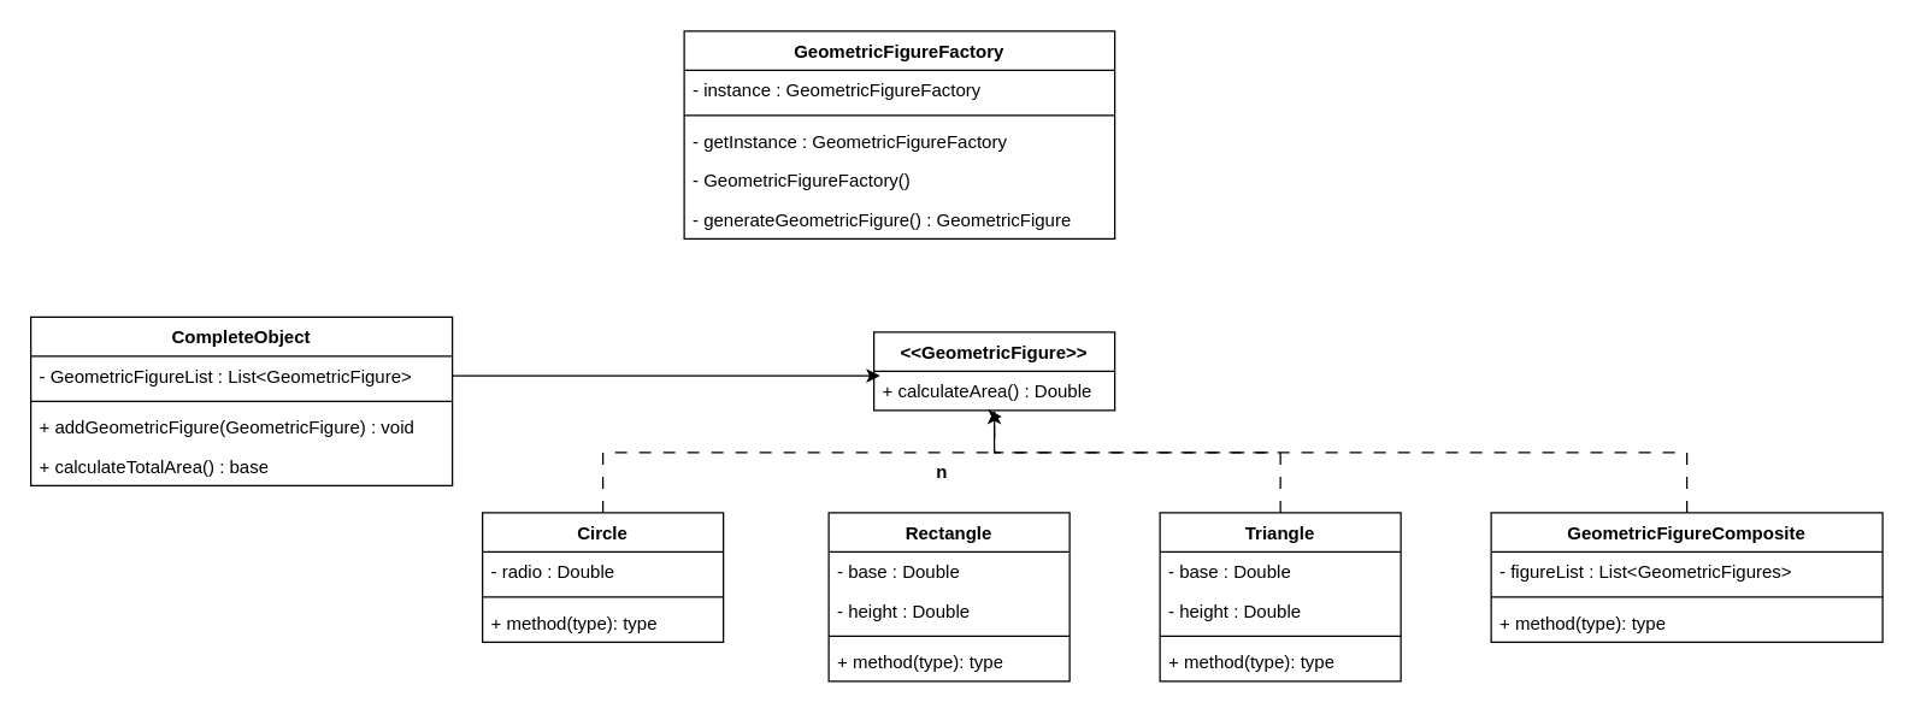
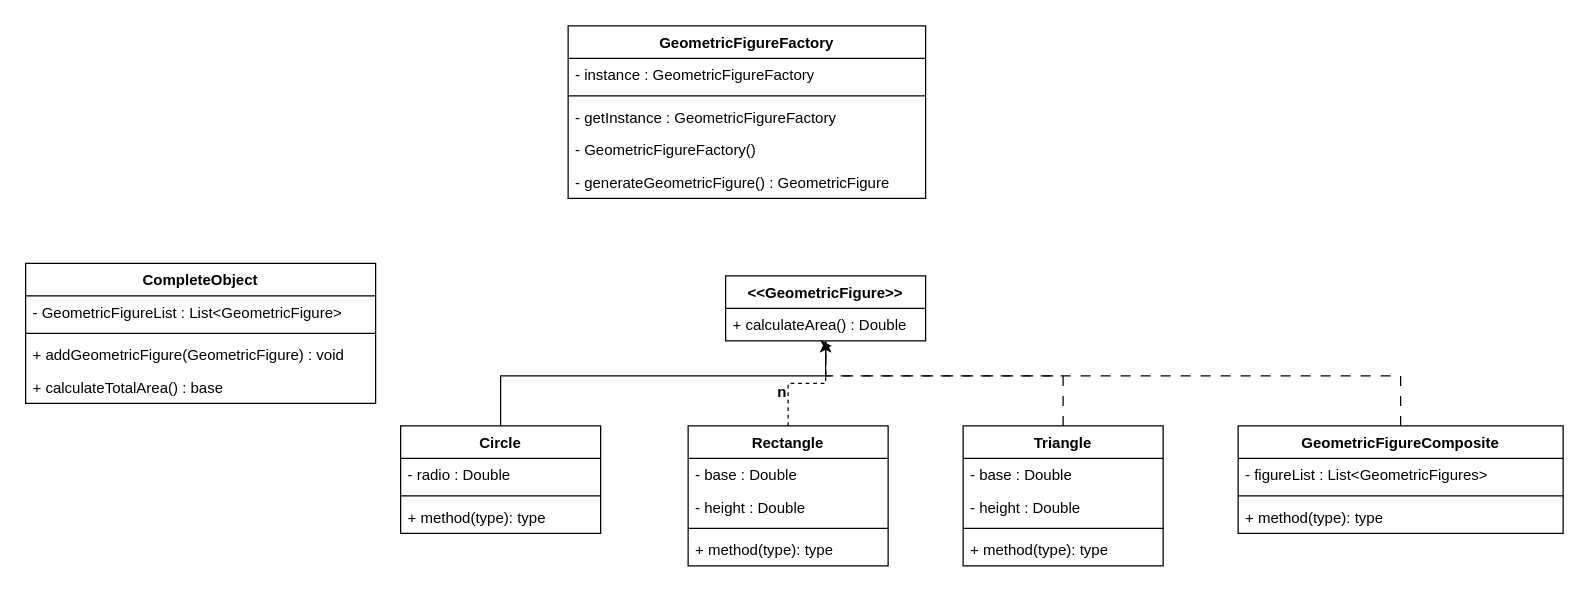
  <mxCell id="0" />
  <mxCell id="1" parent="0" />
  <mxCell id="2" value="CompleteObject" style="swimlane;fontStyle=1;align=center;verticalAlign=top;childLayout=stackLayout;horizontal=1;startSize=26;horizontalStack=0;resizeParent=1;resizeParentMax=0;resizeLast=0;collapsible=1;marginBottom=0;whiteSpace=wrap;html=1;" vertex="1" parent="1"><mxGeometry x="20" y="210" width="280" height="112" as="geometry" /></mxCell>
  <mxCell id="3" value="- GeometricFigureList : List&amp;lt;GeometricFigure&amp;gt;" style="text;strokeColor=none;fillColor=none;align=left;verticalAlign=top;spacingLeft=4;spacingRight=4;overflow=hidden;rotatable=0;points=[[0,0.5],[1,0.5]];portConstraint=eastwest;whiteSpace=wrap;html=1;" vertex="1" parent="2"><mxGeometry y="26" width="280" height="26" as="geometry" /></mxCell>
  <mxCell id="4" value="" style="line;strokeWidth=1;fillColor=none;align=left;verticalAlign=middle;spacingTop=-1;spacingLeft=3;spacingRight=3;rotatable=0;labelPosition=right;points=[];portConstraint=eastwest;strokeColor=inherit;" vertex="1" parent="2"><mxGeometry y="52" width="280" height="8" as="geometry" /></mxCell>
  <mxCell id="5" value="+ addGeometricFigure(GeometricFigure) : void" style="text;strokeColor=none;fillColor=none;align=left;verticalAlign=top;spacingLeft=4;spacingRight=4;overflow=hidden;rotatable=0;points=[[0,0.5],[1,0.5]];portConstraint=eastwest;whiteSpace=wrap;html=1;" vertex="1" parent="2"><mxGeometry y="60" width="280" height="26" as="geometry" /></mxCell>
  <mxCell id="6" value="+ calculateTotalArea() : base" style="text;strokeColor=none;fillColor=none;align=left;verticalAlign=top;spacingLeft=4;spacingRight=4;overflow=hidden;rotatable=0;points=[[0,0.5],[1,0.5]];portConstraint=eastwest;whiteSpace=wrap;html=1;" vertex="1" parent="2"><mxGeometry y="86" width="280" height="26" as="geometry" /></mxCell>
  <mxCell id="7" value="&amp;lt;&amp;lt;GeometricFigure&amp;gt;&amp;gt;" style="swimlane;fontStyle=1;align=center;verticalAlign=top;childLayout=stackLayout;horizontal=1;startSize=26;horizontalStack=0;resizeParent=1;resizeParentMax=0;resizeLast=0;collapsible=1;marginBottom=0;whiteSpace=wrap;html=1;" vertex="1" parent="1"><mxGeometry x="580" y="220" width="160" height="52" as="geometry" /></mxCell>
  <mxCell id="8" value="+ calculateArea() : Double" style="text;strokeColor=none;fillColor=none;align=left;verticalAlign=top;spacingLeft=4;spacingRight=4;overflow=hidden;rotatable=0;points=[[0,0.5],[1,0.5]];portConstraint=eastwest;whiteSpace=wrap;html=1;" vertex="1" parent="7"><mxGeometry y="26" width="160" height="26" as="geometry" /></mxCell>
- <mxCell id="9" style="edgeStyle=orthogonalEdgeStyle;rounded=0;orthogonalLoop=1;jettySize=auto;html=1;entryX=0.531;entryY=1.154;entryDx=0;entryDy=0;entryPerimeter=0;dashed=1;dashPattern=8 8;" edge="1" parent="1" source="10" target="8"><mxGeometry relative="1" as="geometry"><Array as="points"><mxPoint x="400" y="300" /><mxPoint x="660" y="300" /><mxPoint x="660" y="276" /></Array></mxGeometry></mxCell>
+ <mxCell id="9" style="edgeStyle=orthogonalEdgeStyle;rounded=0;orthogonalLoop=1;jettySize=auto;html=1;entryX=0.531;entryY=1.154;entryDx=0;entryDy=0;entryPerimeter=0;dashed=0;dashPattern=8 8;" edge="1" parent="1" source="10" target="8"><mxGeometry relative="1" as="geometry"><Array as="points"><mxPoint x="400" y="300" /><mxPoint x="660" y="300" /><mxPoint x="660" y="276" /></Array></mxGeometry></mxCell>
  <mxCell id="10" value="Circle" style="swimlane;fontStyle=1;align=center;verticalAlign=top;childLayout=stackLayout;horizontal=1;startSize=26;horizontalStack=0;resizeParent=1;resizeParentMax=0;resizeLast=0;collapsible=1;marginBottom=0;whiteSpace=wrap;html=1;" vertex="1" parent="1"><mxGeometry x="320" y="340" width="160" height="86" as="geometry" /></mxCell>
  <mxCell id="11" value="- radio : Double" style="text;strokeColor=none;fillColor=none;align=left;verticalAlign=top;spacingLeft=4;spacingRight=4;overflow=hidden;rotatable=0;points=[[0,0.5],[1,0.5]];portConstraint=eastwest;whiteSpace=wrap;html=1;" vertex="1" parent="10"><mxGeometry y="26" width="160" height="26" as="geometry" /></mxCell>
  <mxCell id="12" value="" style="line;strokeWidth=1;fillColor=none;align=left;verticalAlign=middle;spacingTop=-1;spacingLeft=3;spacingRight=3;rotatable=0;labelPosition=right;points=[];portConstraint=eastwest;strokeColor=inherit;" vertex="1" parent="10"><mxGeometry y="52" width="160" height="8" as="geometry" /></mxCell>
  <mxCell id="13" value="+ method(type): type" style="text;strokeColor=none;fillColor=none;align=left;verticalAlign=top;spacingLeft=4;spacingRight=4;overflow=hidden;rotatable=0;points=[[0,0.5],[1,0.5]];portConstraint=eastwest;whiteSpace=wrap;html=1;" vertex="1" parent="10"><mxGeometry y="60" width="160" height="26" as="geometry" /></mxCell>
+ <mxCell id="14" style="edgeStyle=orthogonalEdgeStyle;rounded=0;orthogonalLoop=1;jettySize=auto;html=1;dashed=1;" edge="1" parent="1" source="15" target="7"><mxGeometry relative="1" as="geometry"><Array as="points"><mxPoint x="630" y="306" /><mxPoint x="660" y="306" /></Array></mxGeometry></mxCell>
  <mxCell id="15" value="Rectangle" style="swimlane;fontStyle=1;align=center;verticalAlign=top;childLayout=stackLayout;horizontal=1;startSize=26;horizontalStack=0;resizeParent=1;resizeParentMax=0;resizeLast=0;collapsible=1;marginBottom=0;whiteSpace=wrap;html=1;" vertex="1" parent="1"><mxGeometry x="550" y="340" width="160" height="112" as="geometry" /></mxCell>
  <mxCell id="16" value="- base : Double" style="text;strokeColor=none;fillColor=none;align=left;verticalAlign=top;spacingLeft=4;spacingRight=4;overflow=hidden;rotatable=0;points=[[0,0.5],[1,0.5]];portConstraint=eastwest;whiteSpace=wrap;html=1;" vertex="1" parent="15"><mxGeometry y="26" width="160" height="26" as="geometry" /></mxCell>
  <mxCell id="17" value="- height : Double" style="text;strokeColor=none;fillColor=none;align=left;verticalAlign=top;spacingLeft=4;spacingRight=4;overflow=hidden;rotatable=0;points=[[0,0.5],[1,0.5]];portConstraint=eastwest;whiteSpace=wrap;html=1;" vertex="1" parent="15"><mxGeometry y="52" width="160" height="26" as="geometry" /></mxCell>
  <mxCell id="18" value="" style="line;strokeWidth=1;fillColor=none;align=left;verticalAlign=middle;spacingTop=-1;spacingLeft=3;spacingRight=3;rotatable=0;labelPosition=right;points=[];portConstraint=eastwest;strokeColor=inherit;" vertex="1" parent="15"><mxGeometry y="78" width="160" height="8" as="geometry" /></mxCell>
  <mxCell id="19" value="+ method(type): type" style="text;strokeColor=none;fillColor=none;align=left;verticalAlign=top;spacingLeft=4;spacingRight=4;overflow=hidden;rotatable=0;points=[[0,0.5],[1,0.5]];portConstraint=eastwest;whiteSpace=wrap;html=1;" vertex="1" parent="15"><mxGeometry y="86" width="160" height="26" as="geometry" /></mxCell>
  <mxCell id="20" style="edgeStyle=orthogonalEdgeStyle;rounded=0;orthogonalLoop=1;jettySize=auto;html=1;dashed=1;dashPattern=8 8;" edge="1" parent="1" source="21" target="8"><mxGeometry relative="1" as="geometry"><Array as="points"><mxPoint x="850" y="300" /><mxPoint x="660" y="300" /></Array></mxGeometry></mxCell>
  <mxCell id="21" value="Triangle" style="swimlane;fontStyle=1;align=center;verticalAlign=top;childLayout=stackLayout;horizontal=1;startSize=26;horizontalStack=0;resizeParent=1;resizeParentMax=0;resizeLast=0;collapsible=1;marginBottom=0;whiteSpace=wrap;html=1;" vertex="1" parent="1"><mxGeometry x="770" y="340" width="160" height="112" as="geometry" /></mxCell>
  <mxCell id="22" value="- base : Double" style="text;strokeColor=none;fillColor=none;align=left;verticalAlign=top;spacingLeft=4;spacingRight=4;overflow=hidden;rotatable=0;points=[[0,0.5],[1,0.5]];portConstraint=eastwest;whiteSpace=wrap;html=1;" vertex="1" parent="21"><mxGeometry y="26" width="160" height="26" as="geometry" /></mxCell>
  <mxCell id="23" value="- height : Double" style="text;strokeColor=none;fillColor=none;align=left;verticalAlign=top;spacingLeft=4;spacingRight=4;overflow=hidden;rotatable=0;points=[[0,0.5],[1,0.5]];portConstraint=eastwest;whiteSpace=wrap;html=1;" vertex="1" parent="21"><mxGeometry y="52" width="160" height="26" as="geometry" /></mxCell>
  <mxCell id="24" value="" style="line;strokeWidth=1;fillColor=none;align=left;verticalAlign=middle;spacingTop=-1;spacingLeft=3;spacingRight=3;rotatable=0;labelPosition=right;points=[];portConstraint=eastwest;strokeColor=inherit;" vertex="1" parent="21"><mxGeometry y="78" width="160" height="8" as="geometry" /></mxCell>
  <mxCell id="25" value="+ method(type): type" style="text;strokeColor=none;fillColor=none;align=left;verticalAlign=top;spacingLeft=4;spacingRight=4;overflow=hidden;rotatable=0;points=[[0,0.5],[1,0.5]];portConstraint=eastwest;whiteSpace=wrap;html=1;" vertex="1" parent="21"><mxGeometry y="86" width="160" height="26" as="geometry" /></mxCell>
  <mxCell id="26" style="edgeStyle=orthogonalEdgeStyle;rounded=0;orthogonalLoop=1;jettySize=auto;html=1;dashed=1;dashPattern=8 8;endArrow=none;" edge="1" parent="1" source="27" target="8"><mxGeometry relative="1" as="geometry"><Array as="points"><mxPoint x="1120" y="300" /><mxPoint x="660" y="300" /></Array></mxGeometry></mxCell>
  <mxCell id="27" value="GeometricFigureComposite" style="swimlane;fontStyle=1;align=center;verticalAlign=top;childLayout=stackLayout;horizontal=1;startSize=26;horizontalStack=0;resizeParent=1;resizeParentMax=0;resizeLast=0;collapsible=1;marginBottom=0;whiteSpace=wrap;html=1;" vertex="1" parent="1"><mxGeometry x="990" y="340" width="260" height="86" as="geometry" /></mxCell>
  <mxCell id="28" value="- figureList : List&amp;lt;GeometricFigures&amp;gt;" style="text;strokeColor=none;fillColor=none;align=left;verticalAlign=top;spacingLeft=4;spacingRight=4;overflow=hidden;rotatable=0;points=[[0,0.5],[1,0.5]];portConstraint=eastwest;whiteSpace=wrap;html=1;" vertex="1" parent="27"><mxGeometry y="26" width="260" height="26" as="geometry" /></mxCell>
  <mxCell id="29" value="" style="line;strokeWidth=1;fillColor=none;align=left;verticalAlign=middle;spacingTop=-1;spacingLeft=3;spacingRight=3;rotatable=0;labelPosition=right;points=[];portConstraint=eastwest;strokeColor=inherit;" vertex="1" parent="27"><mxGeometry y="52" width="260" height="8" as="geometry" /></mxCell>
  <mxCell id="30" value="+ method(type): type" style="text;strokeColor=none;fillColor=none;align=left;verticalAlign=top;spacingLeft=4;spacingRight=4;overflow=hidden;rotatable=0;points=[[0,0.5],[1,0.5]];portConstraint=eastwest;whiteSpace=wrap;html=1;" vertex="1" parent="27"><mxGeometry y="60" width="260" height="26" as="geometry" /></mxCell>
- <mxCell id="31" style="edgeStyle=orthogonalEdgeStyle;rounded=0;orthogonalLoop=1;jettySize=auto;html=1;entryX=0.025;entryY=0.115;entryDx=0;entryDy=0;entryPerimeter=0;" edge="1" parent="1" source="3" target="8"><mxGeometry relative="1" as="geometry" /></mxCell>
  <mxCell id="32" value="n" style="text;align=center;fontStyle=1;verticalAlign=middle;spacingLeft=3;spacingRight=3;strokeColor=none;rotatable=0;points=[[0,0.5],[1,0.5]];portConstraint=eastwest;html=1;" vertex="1" parent="1"><mxGeometry x="585" y="300" width="80" height="26" as="geometry" /></mxCell>
  <mxCell id="33" value="GeometricFigureFactory" style="swimlane;fontStyle=1;align=center;verticalAlign=top;childLayout=stackLayout;horizontal=1;startSize=26;horizontalStack=0;resizeParent=1;resizeParentMax=0;resizeLast=0;collapsible=1;marginBottom=0;whiteSpace=wrap;html=1;" vertex="1" parent="1"><mxGeometry x="454" y="20" width="286" height="138" as="geometry" /></mxCell>
  <mxCell id="34" value="- instance : GeometricFigureFactory" style="text;strokeColor=none;fillColor=none;align=left;verticalAlign=top;spacingLeft=4;spacingRight=4;overflow=hidden;rotatable=0;points=[[0,0.5],[1,0.5]];portConstraint=eastwest;whiteSpace=wrap;html=1;" vertex="1" parent="33"><mxGeometry y="26" width="286" height="26" as="geometry" /></mxCell>
  <mxCell id="35" value="" style="line;strokeWidth=1;fillColor=none;align=left;verticalAlign=middle;spacingTop=-1;spacingLeft=3;spacingRight=3;rotatable=0;labelPosition=right;points=[];portConstraint=eastwest;strokeColor=inherit;" vertex="1" parent="33"><mxGeometry y="52" width="286" height="8" as="geometry" /></mxCell>
  <mxCell id="36" value="- getInstance : GeometricFigureFactory" style="text;strokeColor=none;fillColor=none;align=left;verticalAlign=top;spacingLeft=4;spacingRight=4;overflow=hidden;rotatable=0;points=[[0,0.5],[1,0.5]];portConstraint=eastwest;whiteSpace=wrap;html=1;" vertex="1" parent="33"><mxGeometry y="60" width="286" height="26" as="geometry" /></mxCell>
  <mxCell id="37" value="- GeometricFigureFactory()" style="text;strokeColor=none;fillColor=none;align=left;verticalAlign=top;spacingLeft=4;spacingRight=4;overflow=hidden;rotatable=0;points=[[0,0.5],[1,0.5]];portConstraint=eastwest;whiteSpace=wrap;html=1;" vertex="1" parent="33"><mxGeometry y="86" width="286" height="26" as="geometry" /></mxCell>
  <mxCell id="38" value="- generateGeometricFigure() : GeometricFigure" style="text;strokeColor=none;fillColor=none;align=left;verticalAlign=top;spacingLeft=4;spacingRight=4;overflow=hidden;rotatable=0;points=[[0,0.5],[1,0.5]];portConstraint=eastwest;whiteSpace=wrap;html=1;" vertex="1" parent="33"><mxGeometry y="112" width="286" height="26" as="geometry" /></mxCell>
